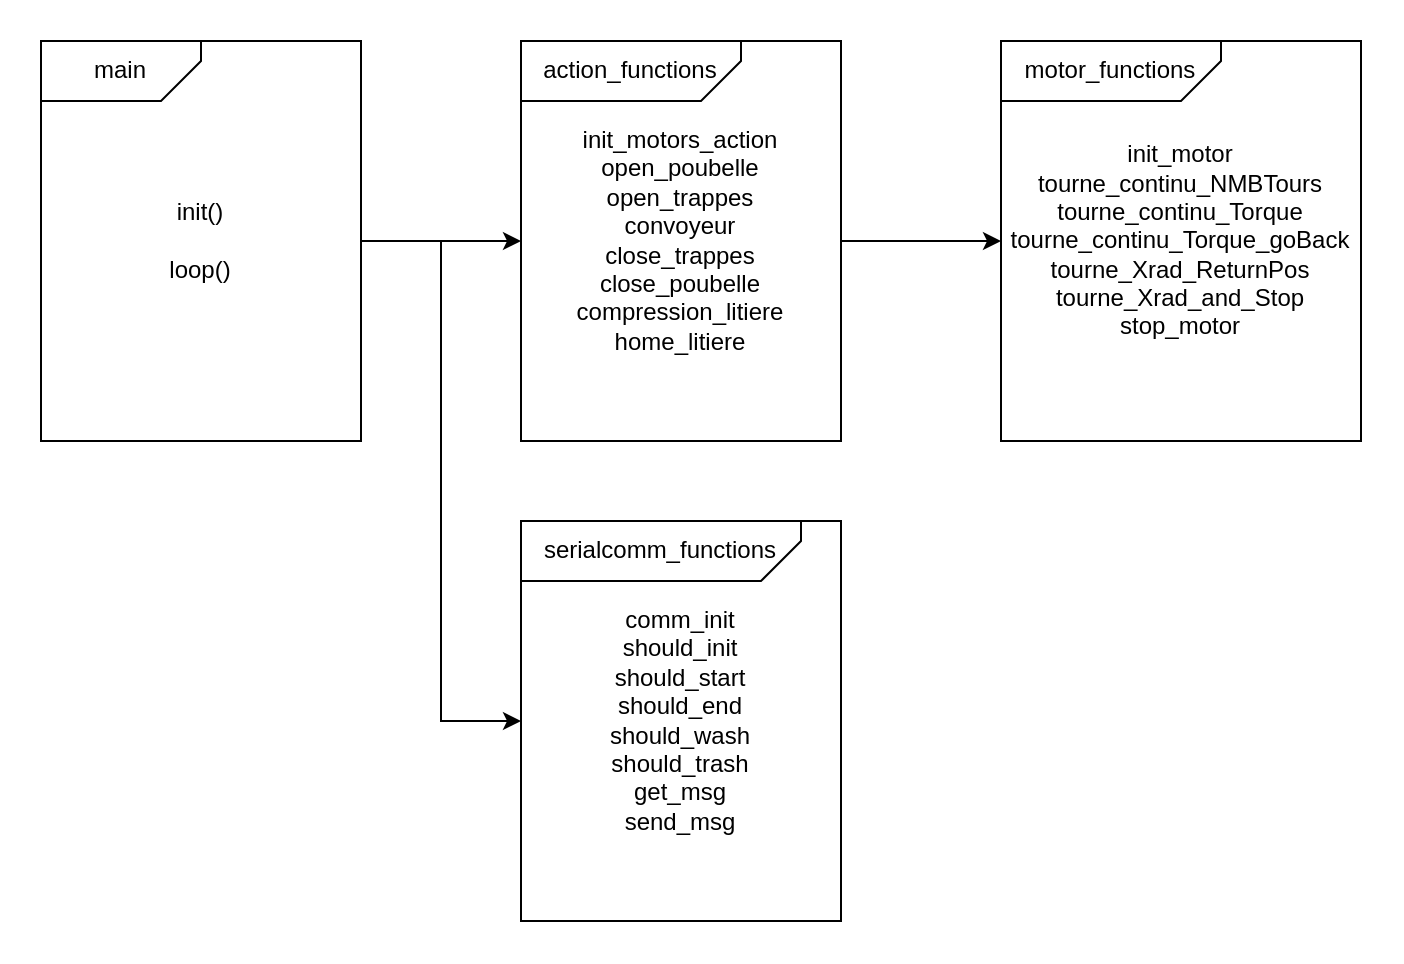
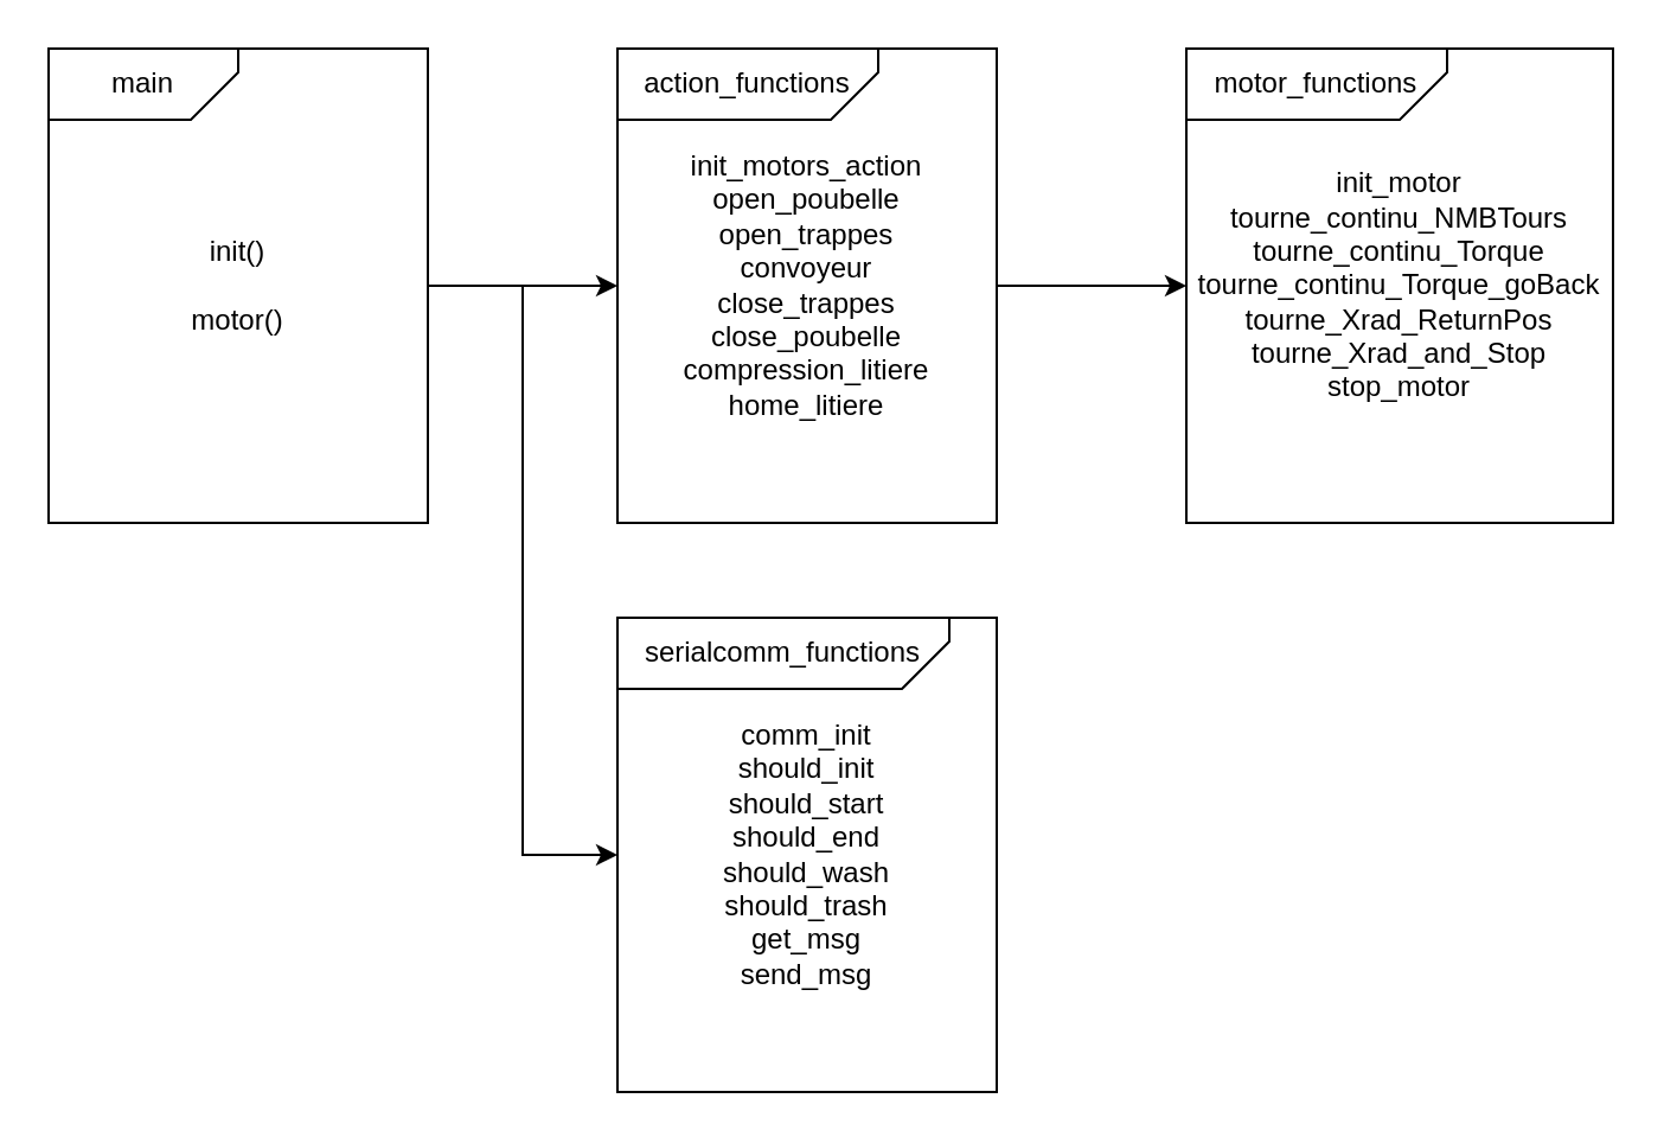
  <mxCell id="0" />
  <mxCell id="1" parent="0" />
  <mxCell id="2" style="edgeStyle=orthogonalEdgeStyle;rounded=0;orthogonalLoop=1;jettySize=auto;html=1;entryX=0;entryY=0.5;entryDx=0;entryDy=0;" edge="1" parent="1" source="4" target="7"><mxGeometry relative="1" as="geometry" /></mxCell>
  <mxCell id="3" style="edgeStyle=orthogonalEdgeStyle;rounded=0;orthogonalLoop=1;jettySize=auto;html=1;entryX=0;entryY=0.5;entryDx=0;entryDy=0;" edge="1" parent="1" source="4" target="9"><mxGeometry relative="1" as="geometry" /></mxCell>
- <mxCell id="4" value="init()&lt;br&gt;&lt;br&gt;loop()" style="rounded=0;whiteSpace=wrap;html=1;" vertex="1" parent="1"><mxGeometry x="20" y="20" width="160" height="200" as="geometry" /></mxCell>
+ <mxCell id="4" value="init()&lt;br&gt;&lt;br&gt;motor()" style="rounded=0;whiteSpace=wrap;html=1;" vertex="1" parent="1"><mxGeometry x="20" y="20" width="160" height="200" as="geometry" /></mxCell>
  <mxCell id="5" value="main" style="shape=card;whiteSpace=wrap;html=1;rotation=0;size=20;direction=west;" vertex="1" parent="1"><mxGeometry x="20" y="20" width="80" height="30" as="geometry" /></mxCell>
  <mxCell id="6" style="edgeStyle=orthogonalEdgeStyle;rounded=0;orthogonalLoop=1;jettySize=auto;html=1;" edge="1" parent="1" source="7" target="11"><mxGeometry relative="1" as="geometry" /></mxCell>
  <mxCell id="7" value="init_motors_action&lt;br&gt;open_poubelle&lt;br&gt;open_trappes&lt;br&gt;convoyeur&lt;br&gt;close_trappes&lt;br&gt;close_poubelle&lt;br&gt;compression_litiere&lt;br&gt;home_litiere" style="rounded=0;whiteSpace=wrap;html=1;" vertex="1" parent="1"><mxGeometry x="260" y="20" width="160" height="200" as="geometry" /></mxCell>
  <mxCell id="8" value="action_functions" style="shape=card;whiteSpace=wrap;html=1;rotation=0;size=20;direction=west;" vertex="1" parent="1"><mxGeometry x="260" y="20" width="110" height="30" as="geometry" /></mxCell>
  <mxCell id="9" value="comm_init&lt;br&gt;should_init&lt;br&gt;should_start&lt;br&gt;should_end&lt;br&gt;should_wash&lt;br&gt;should_trash&lt;br&gt;get_msg&lt;br&gt;send_msg" style="rounded=0;whiteSpace=wrap;html=1;" vertex="1" parent="1"><mxGeometry x="260" y="260" width="160" height="200" as="geometry" /></mxCell>
  <mxCell id="10" value="serialcomm_functions" style="shape=card;whiteSpace=wrap;html=1;rotation=0;size=20;direction=west;" vertex="1" parent="1"><mxGeometry x="260" y="260" width="140" height="30" as="geometry" /></mxCell>
  <mxCell id="11" value="init_motor&lt;br&gt;tourne_continu_NMBTours&lt;br&gt;tourne_continu_Torque&lt;br&gt;tourne_continu_Torque_goBack&lt;br&gt;tourne_Xrad_ReturnPos&lt;br&gt;tourne_Xrad_and_Stop&lt;br&gt;stop_motor" style="rounded=0;whiteSpace=wrap;html=1;" vertex="1" parent="1"><mxGeometry x="500" y="20" width="180" height="200" as="geometry" /></mxCell>
  <mxCell id="12" value="motor_functions" style="shape=card;whiteSpace=wrap;html=1;rotation=0;size=20;direction=west;" vertex="1" parent="1"><mxGeometry x="500" y="20" width="110" height="30" as="geometry" /></mxCell>
